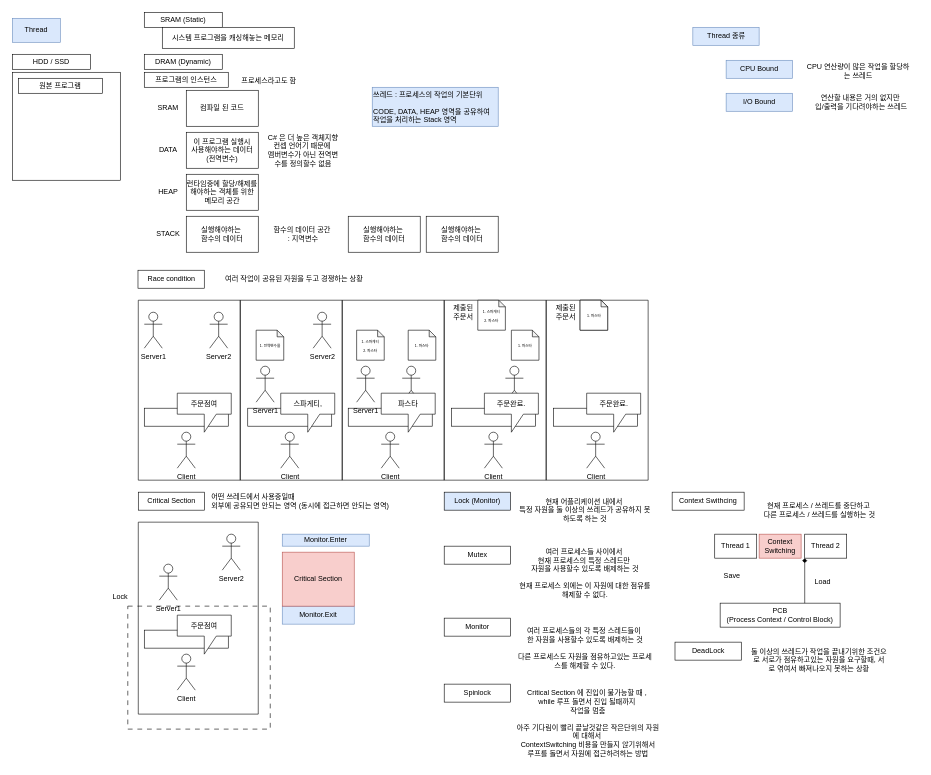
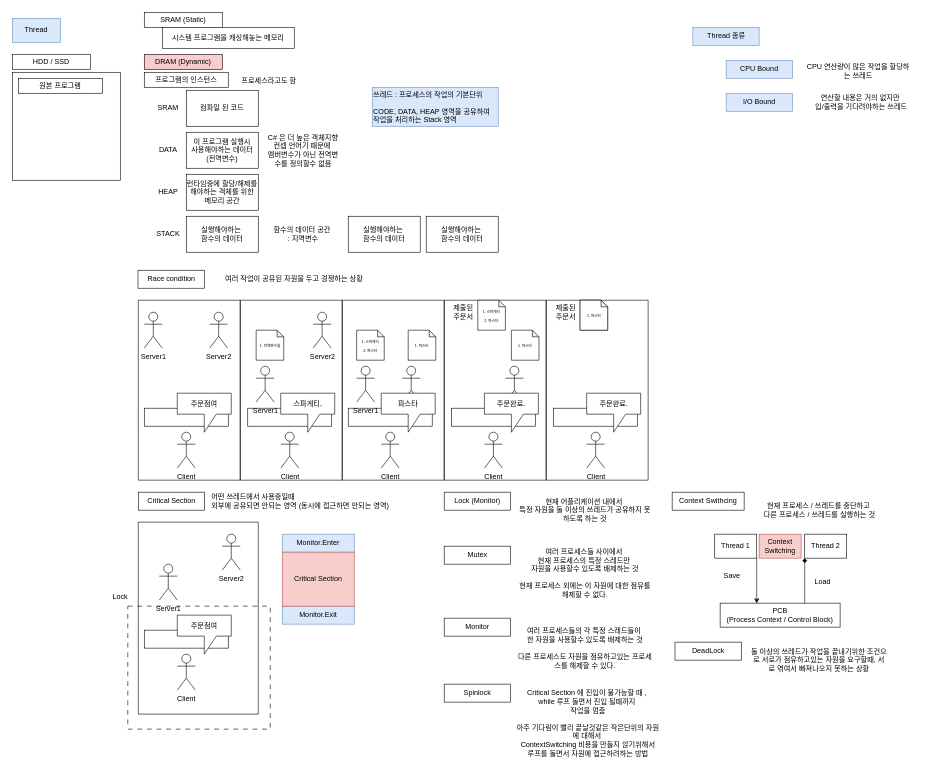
  <mxCell id="0" />
  <mxCell id="1" parent="0" />
  <mxCell id="2" value="Thread" style="rounded=0;whiteSpace=wrap;html=1;fillColor=#dae8fc;strokeColor=#6c8ebf;" vertex="1" parent="1"><mxGeometry x="20" y="30" width="80" height="40" as="geometry" /></mxCell>
  <mxCell id="3" value="컴파일 된 코드" style="rounded=0;whiteSpace=wrap;html=1;" vertex="1" parent="1"><mxGeometry x="310" y="150" width="120" height="60" as="geometry" /></mxCell>
  <mxCell id="4" value="이 프로그램 실행시&lt;div&gt;사용해야하는 데이터&lt;/div&gt;&lt;div&gt;(전역변수)&lt;/div&gt;" style="rounded=0;whiteSpace=wrap;html=1;" vertex="1" parent="1"><mxGeometry x="310" y="220" width="120" height="60" as="geometry" /></mxCell>
  <mxCell id="5" value="런타임중에 할당/해제를 해야하는 객체를 위한 메모리 공간" style="rounded=0;whiteSpace=wrap;html=1;" vertex="1" parent="1"><mxGeometry x="310" y="290" width="120" height="60" as="geometry" /></mxCell>
  <mxCell id="6" value="실행해야하는&amp;nbsp;&lt;div&gt;함수의 데이터&lt;/div&gt;" style="rounded=0;whiteSpace=wrap;html=1;" vertex="1" parent="1"><mxGeometry x="310" y="360" width="120" height="60" as="geometry" /></mxCell>
  <mxCell id="7" value="SRAM" style="text;html=1;align=center;verticalAlign=middle;whiteSpace=wrap;rounded=0;" vertex="1" parent="1"><mxGeometry x="250" y="165" width="60" height="30" as="geometry" /></mxCell>
  <mxCell id="8" value="DATA" style="text;html=1;align=center;verticalAlign=middle;whiteSpace=wrap;rounded=0;" vertex="1" parent="1"><mxGeometry x="250" y="235" width="60" height="30" as="geometry" /></mxCell>
  <mxCell id="9" value="HEAP" style="text;html=1;align=center;verticalAlign=middle;whiteSpace=wrap;rounded=0;" vertex="1" parent="1"><mxGeometry x="250" y="305" width="60" height="30" as="geometry" /></mxCell>
  <mxCell id="10" value="STACK" style="text;html=1;align=center;verticalAlign=middle;whiteSpace=wrap;rounded=0;" vertex="1" parent="1"><mxGeometry x="250" y="375" width="60" height="30" as="geometry" /></mxCell>
  <mxCell id="11" value="C# 은 더 높은 객체지향 컨셉 언어기 때문에&amp;nbsp;&lt;div&gt;멤버변수가 아닌 전역변수를 정의할수 없음&lt;/div&gt;" style="text;html=1;align=center;verticalAlign=middle;whiteSpace=wrap;rounded=0;" vertex="1" parent="1"><mxGeometry x="440" y="220" width="130" height="60" as="geometry" /></mxCell>
  <mxCell id="12" value="함수의 데이터 공간&amp;nbsp;&lt;div&gt;: 지역변수&lt;/div&gt;" style="text;html=1;align=center;verticalAlign=middle;whiteSpace=wrap;rounded=0;" vertex="1" parent="1"><mxGeometry x="440" y="360" width="130" height="60" as="geometry" /></mxCell>
  <mxCell id="13" value="프로그램의 인스턴스" style="rounded=0;whiteSpace=wrap;html=1;" vertex="1" parent="1"><mxGeometry x="240" y="120" width="140" height="25" as="geometry" /></mxCell>
  <mxCell id="14" value="" style="whiteSpace=wrap;html=1;aspect=fixed;" vertex="1" parent="1"><mxGeometry x="20" y="120" width="180" height="180" as="geometry" /></mxCell>
  <mxCell id="15" value="HDD / SSD" style="rounded=0;whiteSpace=wrap;html=1;" vertex="1" parent="1"><mxGeometry x="20" y="90" width="130" height="25" as="geometry" /></mxCell>
  <mxCell id="16" value="원본 프로그램" style="rounded=0;whiteSpace=wrap;html=1;" vertex="1" parent="1"><mxGeometry x="30" y="130" width="140" height="25" as="geometry" /></mxCell>
- <mxCell id="17" value="DRAM (Dynamic)" style="rounded=0;whiteSpace=wrap;html=1;" vertex="1" parent="1"><mxGeometry x="240" y="90" width="130" height="25" as="geometry" /></mxCell>
+ <mxCell id="17" value="DRAM (Dynamic)" style="rounded=0;whiteSpace=wrap;html=1;fillColor=#f8cecc;" vertex="1" parent="1"><mxGeometry x="240" y="90" width="130" height="25" as="geometry" /></mxCell>
  <mxCell id="18" value="SRAM (Static)" style="rounded=0;whiteSpace=wrap;html=1;" vertex="1" parent="1"><mxGeometry x="240" width="130" height="25" as="geometry" y="20" /></mxCell>
  <mxCell id="19" value="시스템 프로그램을 캐싱해놓는 메모리" style="rounded=0;whiteSpace=wrap;html=1;" vertex="1" parent="1"><mxGeometry x="270" y="45" width="220" height="35" as="geometry" /></mxCell>
  <mxCell id="20" value="프로세스라고도 함" style="text;html=1;align=center;verticalAlign=middle;whiteSpace=wrap;rounded=0;" vertex="1" parent="1"><mxGeometry x="380" y="120" width="136" height="30" as="geometry" /></mxCell>
  <mxCell id="21" value="실행해야하는&amp;nbsp;&lt;div&gt;함수의 데이터&lt;/div&gt;" style="rounded=0;whiteSpace=wrap;html=1;" vertex="1" parent="1"><mxGeometry x="580" y="360" width="120" height="60" as="geometry" /></mxCell>
  <mxCell id="22" value="실행해야하는&amp;nbsp;&lt;div&gt;함수의 데이터&lt;/div&gt;" style="rounded=0;whiteSpace=wrap;html=1;" vertex="1" parent="1"><mxGeometry x="710" y="360" width="120" height="60" as="geometry" /></mxCell>
  <mxCell id="23" value="쓰레드 : 프로세스의 작업의 기본단위&lt;div&gt;&lt;br&gt;&lt;/div&gt;&lt;div&gt;CODE, DATA, HEAP 영역을 공유하여&lt;/div&gt;&lt;div&gt;작업을 처리하는 Stack 영역&lt;/div&gt;" style="text;html=1;align=left;verticalAlign=middle;whiteSpace=wrap;rounded=0;fillColor=#dae8fc;strokeColor=#6c8ebf;" vertex="1" parent="1"><mxGeometry x="620" y="145" width="210" height="65" as="geometry" /></mxCell>
  <mxCell id="24" value="Race condition" style="rounded=0;whiteSpace=wrap;html=1;" vertex="1" parent="1"><mxGeometry x="229.5" y="450" width="110.5" height="30" as="geometry" /></mxCell>
  <mxCell id="25" value="여러 작업이 공유된 자원을 두고 경쟁하는 상황" style="text;html=1;align=center;verticalAlign=middle;whiteSpace=wrap;rounded=0;" vertex="1" parent="1"><mxGeometry x="350" y="450" width="280" height="30" as="geometry" /></mxCell>
  <mxCell id="26" value="" style="swimlane;startSize=0;" vertex="1" parent="1"><mxGeometry x="230" y="500" width="170" height="300" as="geometry" /></mxCell>
  <mxCell id="27" value="Client" style="shape=umlActor;verticalLabelPosition=bottom;verticalAlign=top;html=1;outlineConnect=0;" vertex="1" parent="26"><mxGeometry x="65" y="220" width="30" height="60" as="geometry" /></mxCell>
  <mxCell id="28" value="" style="rounded=0;whiteSpace=wrap;html=1;" vertex="1" parent="26"><mxGeometry x="10" y="180" width="140" height="30" as="geometry" /></mxCell>
  <mxCell id="29" value="주문점여" style="shape=callout;whiteSpace=wrap;html=1;perimeter=calloutPerimeter;" vertex="1" parent="26"><mxGeometry x="65" y="155" width="90" height="65" as="geometry" /></mxCell>
  <mxCell id="30" value="Server1" style="shape=umlActor;verticalLabelPosition=bottom;verticalAlign=top;html=1;outlineConnect=0;" vertex="1" parent="26"><mxGeometry x="10" y="20" width="30" height="60" as="geometry" /></mxCell>
  <mxCell id="31" value="Server2" style="shape=umlActor;verticalLabelPosition=bottom;verticalAlign=top;html=1;outlineConnect=0;" vertex="1" parent="26"><mxGeometry x="119" y="20" width="30" height="60" as="geometry" /></mxCell>
  <mxCell id="32" value="" style="swimlane;startSize=0;" vertex="1" parent="1"><mxGeometry x="400" y="500" width="170" height="300" as="geometry" /></mxCell>
  <mxCell id="33" value="Client" style="shape=umlActor;verticalLabelPosition=bottom;verticalAlign=top;html=1;outlineConnect=0;" vertex="1" parent="32"><mxGeometry x="67.5" y="220" width="30" height="60" as="geometry" /></mxCell>
  <mxCell id="34" value="" style="rounded=0;whiteSpace=wrap;html=1;" vertex="1" parent="32"><mxGeometry x="12.5" y="180" width="140" height="30" as="geometry" /></mxCell>
  <mxCell id="35" value="스파게티," style="shape=callout;whiteSpace=wrap;html=1;perimeter=calloutPerimeter;" vertex="1" parent="32"><mxGeometry x="67.5" y="155" width="90" height="65" as="geometry" /></mxCell>
  <mxCell id="36" value="Server1" style="shape=umlActor;verticalLabelPosition=bottom;verticalAlign=top;html=1;outlineConnect=0;" vertex="1" parent="32"><mxGeometry x="26.5" y="110" width="30" height="60" as="geometry" /></mxCell>
  <mxCell id="37" value="Server2" style="shape=umlActor;verticalLabelPosition=bottom;verticalAlign=top;html=1;outlineConnect=0;" vertex="1" parent="32"><mxGeometry x="121.5" y="20" width="30" height="60" as="geometry" /></mxCell>
  <mxCell id="38" value="&lt;font style=&quot;font-size: 6px;&quot;&gt;1. 전역변수를&lt;/font&gt;" style="shape=note;whiteSpace=wrap;html=1;backgroundOutline=1;darkOpacity=0.05;size=11;" vertex="1" parent="32"><mxGeometry x="26.5" y="50" width="46" height="50" as="geometry" /></mxCell>
  <mxCell id="39" value="" style="swimlane;startSize=0;" vertex="1" parent="1"><mxGeometry x="570" y="500" width="170" height="300" as="geometry" /></mxCell>
  <mxCell id="40" value="Server2" style="shape=umlActor;verticalLabelPosition=bottom;verticalAlign=top;html=1;outlineConnect=0;" vertex="1" parent="39"><mxGeometry x="100" y="110" width="30" height="60" as="geometry" /></mxCell>
  <mxCell id="41" value="Client" style="shape=umlActor;verticalLabelPosition=bottom;verticalAlign=top;html=1;outlineConnect=0;" vertex="1" parent="39"><mxGeometry x="65" y="220" width="30" height="60" as="geometry" /></mxCell>
  <mxCell id="42" value="" style="rounded=0;whiteSpace=wrap;html=1;" vertex="1" parent="39"><mxGeometry x="10" y="180" width="140" height="30" as="geometry" /></mxCell>
  <mxCell id="43" value="Server1" style="shape=umlActor;verticalLabelPosition=bottom;verticalAlign=top;html=1;outlineConnect=0;" vertex="1" parent="39"><mxGeometry x="24" y="110" width="30" height="60" as="geometry" /></mxCell>
  <mxCell id="44" value="파스타" style="shape=callout;whiteSpace=wrap;html=1;perimeter=calloutPerimeter;" vertex="1" parent="39"><mxGeometry x="65" y="155" width="90" height="65" as="geometry" /></mxCell>
  <mxCell id="45" value="&lt;font style=&quot;font-size: 6px;&quot;&gt;1. 스파게티&lt;/font&gt;&lt;div&gt;&lt;font style=&quot;font-size: 6px;&quot;&gt;2. 파스타&lt;/font&gt;&lt;/div&gt;" style="shape=note;whiteSpace=wrap;html=1;backgroundOutline=1;darkOpacity=0.05;size=11;" vertex="1" parent="39"><mxGeometry x="24" y="50" width="46" height="50" as="geometry" /></mxCell>
  <mxCell id="46" value="&lt;span style=&quot;font-size: 6px;&quot;&gt;1. 파스타&lt;/span&gt;" style="shape=note;whiteSpace=wrap;html=1;backgroundOutline=1;darkOpacity=0.05;size=11;" vertex="1" parent="39"><mxGeometry x="110" y="50" width="46" height="50" as="geometry" /></mxCell>
  <mxCell id="47" value="" style="swimlane;startSize=0;" vertex="1" parent="1"><mxGeometry x="740" y="500" width="170" height="300" as="geometry" /></mxCell>
  <mxCell id="48" value="Server2" style="shape=umlActor;verticalLabelPosition=bottom;verticalAlign=top;html=1;outlineConnect=0;" vertex="1" parent="47"><mxGeometry x="102" y="110" width="30" height="60" as="geometry" /></mxCell>
  <mxCell id="49" value="Client" style="shape=umlActor;verticalLabelPosition=bottom;verticalAlign=top;html=1;outlineConnect=0;" vertex="1" parent="47"><mxGeometry x="67" y="220" width="30" height="60" as="geometry" /></mxCell>
  <mxCell id="50" value="" style="rounded=0;whiteSpace=wrap;html=1;" vertex="1" parent="47"><mxGeometry x="12" y="180" width="140" height="30" as="geometry" /></mxCell>
  <mxCell id="51" value="주문완료." style="shape=callout;whiteSpace=wrap;html=1;perimeter=calloutPerimeter;" vertex="1" parent="47"><mxGeometry x="67" y="155" width="90" height="65" as="geometry" /></mxCell>
  <mxCell id="52" value="&lt;font style=&quot;font-size: 6px;&quot;&gt;1. 스파게티&lt;/font&gt;&lt;div&gt;&lt;font style=&quot;font-size: 6px;&quot;&gt;2. 파스타&lt;/font&gt;&lt;/div&gt;" style="shape=note;whiteSpace=wrap;html=1;backgroundOutline=1;darkOpacity=0.05;size=11;" vertex="1" parent="47"><mxGeometry x="56" width="46" height="50" as="geometry" /></mxCell>
  <mxCell id="53" value="&lt;span style=&quot;font-size: 6px;&quot;&gt;1. 파스타&lt;/span&gt;" style="shape=note;whiteSpace=wrap;html=1;backgroundOutline=1;darkOpacity=0.05;size=11;" vertex="1" parent="47"><mxGeometry x="112" y="50" width="46" height="50" as="geometry" /></mxCell>
  <mxCell id="54" value="제출된주문서" style="text;html=1;align=center;verticalAlign=middle;whiteSpace=wrap;rounded=0;fillColor=default;" vertex="1" parent="47"><mxGeometry x="12" y="10" width="40" height="20" as="geometry" /></mxCell>
  <mxCell id="55" value="" style="swimlane;startSize=0;" vertex="1" parent="1"><mxGeometry x="910" y="500" width="170" height="300" as="geometry" /></mxCell>
  <mxCell id="56" value="Client" style="shape=umlActor;verticalLabelPosition=bottom;verticalAlign=top;html=1;outlineConnect=0;" vertex="1" parent="55"><mxGeometry x="67.5" y="220" width="30" height="60" as="geometry" /></mxCell>
  <mxCell id="57" value="" style="rounded=0;whiteSpace=wrap;html=1;" vertex="1" parent="55"><mxGeometry x="12.5" y="180" width="140" height="30" as="geometry" /></mxCell>
  <mxCell id="58" value="주문완료." style="shape=callout;whiteSpace=wrap;html=1;perimeter=calloutPerimeter;" vertex="1" parent="55"><mxGeometry x="67.5" y="155" width="90" height="65" as="geometry" /></mxCell>
  <mxCell id="59" value="&lt;font style=&quot;font-size: 6px;&quot;&gt;1. 스파게티&lt;/font&gt;&lt;div&gt;&lt;font style=&quot;font-size: 6px;&quot;&gt;2. 파스타&lt;/font&gt;&lt;/div&gt;" style="shape=note;whiteSpace=wrap;html=1;backgroundOutline=1;darkOpacity=0.05;size=11;" vertex="1" parent="55"><mxGeometry x="56.5" width="46" height="50" as="geometry" /></mxCell>
  <mxCell id="60" value="&lt;span style=&quot;font-size: 6px;&quot;&gt;1. 파스타&lt;/span&gt;" style="shape=note;whiteSpace=wrap;html=1;backgroundOutline=1;darkOpacity=0.05;size=11;" vertex="1" parent="55"><mxGeometry x="56.5" width="46" height="50" as="geometry" /></mxCell>
  <mxCell id="61" value="제출된주문서" style="text;html=1;align=center;verticalAlign=middle;whiteSpace=wrap;rounded=0;fillColor=default;" vertex="1" parent="55"><mxGeometry x="12.5" y="10" width="40" height="20" as="geometry" /></mxCell>
  <mxCell id="62" value="" style="swimlane;startSize=0;" vertex="1" parent="1"><mxGeometry x="230" y="870" width="200" height="320" as="geometry" /></mxCell>
  <mxCell id="63" value="Client" style="shape=umlActor;verticalLabelPosition=bottom;verticalAlign=top;html=1;outlineConnect=0;" vertex="1" parent="62"><mxGeometry x="65" y="220" width="30" height="60" as="geometry" /></mxCell>
  <mxCell id="64" value="" style="rounded=0;whiteSpace=wrap;html=1;" vertex="1" parent="62"><mxGeometry x="10" y="180" width="140" height="30" as="geometry" /></mxCell>
  <mxCell id="65" value="주문점여" style="shape=callout;whiteSpace=wrap;html=1;perimeter=calloutPerimeter;" vertex="1" parent="62"><mxGeometry x="65" y="155" width="90" height="65" as="geometry" /></mxCell>
  <mxCell id="66" value="Server1" style="shape=umlActor;verticalLabelPosition=bottom;verticalAlign=top;html=1;outlineConnect=0;" vertex="1" parent="62"><mxGeometry x="35" y="70" width="30" height="60" as="geometry" /></mxCell>
  <mxCell id="67" value="Server2" style="shape=umlActor;verticalLabelPosition=bottom;verticalAlign=top;html=1;outlineConnect=0;" vertex="1" parent="62"><mxGeometry x="140" y="20" width="30" height="60" as="geometry" /></mxCell>
  <mxCell id="68" value="" style="rounded=0;whiteSpace=wrap;html=1;dashed=1;dashPattern=8 8;fillColor=none;" vertex="1" parent="1"><mxGeometry x="212.5" y="1010" width="237.5" height="205" as="geometry" /></mxCell>
  <mxCell id="69" value="Lock" style="text;html=1;align=center;verticalAlign=middle;whiteSpace=wrap;rounded=0;" vertex="1" parent="1"><mxGeometry x="169.5" y="980" width="60" height="30" as="geometry" /></mxCell>
  <mxCell id="70" value="Critical Section" style="rounded=0;whiteSpace=wrap;html=1;" vertex="1" parent="1"><mxGeometry x="230" y="820" width="110.5" height="30" as="geometry" /></mxCell>
- <mxCell id="71" value="Monitor.Enter" style="rounded=0;whiteSpace=wrap;html=1;fillColor=#dae8fc;strokeColor=#6c8ebf;" vertex="1" parent="1"><mxGeometry x="470" y="890" width="145" height="20" as="geometry" /></mxCell>
+ <mxCell id="71" value="Monitor.Enter" style="rounded=0;whiteSpace=wrap;html=1;fillColor=#dae8fc;strokeColor=#6c8ebf;" vertex="1" parent="1"><mxGeometry x="470" y="890" width="120" height="30" as="geometry" /></mxCell>
  <mxCell id="72" value="어떤 쓰레드에서 사용중일때&amp;nbsp;&lt;div&gt;외부에 공유되면 안되는 영역 (동시에 접근하면 안되는 영역)&lt;/div&gt;" style="text;html=1;align=left;verticalAlign=middle;whiteSpace=wrap;rounded=0;" vertex="1" parent="1"><mxGeometry x="350" y="820" width="360" height="30" as="geometry" /></mxCell>
  <mxCell id="73" value="Monitor.Exit" style="rounded=0;whiteSpace=wrap;html=1;fillColor=#dae8fc;strokeColor=#6c8ebf;" vertex="1" parent="1"><mxGeometry x="470" y="1010" width="120" height="30" as="geometry" /></mxCell>
  <mxCell id="74" value="Critical Section" style="rounded=0;whiteSpace=wrap;html=1;fillColor=#f8cecc;strokeColor=#b85450;" vertex="1" parent="1"><mxGeometry x="470" y="920" width="120" height="90" as="geometry" /></mxCell>
- <mxCell id="75" value="Lock (Monitor)" style="rounded=0;whiteSpace=wrap;html=1;fillColor=#dae8fc;" vertex="1" parent="1"><mxGeometry x="740" y="820" width="110.5" height="30" as="geometry" /></mxCell>
+ <mxCell id="75" value="Lock (Monitor)" style="rounded=0;whiteSpace=wrap;html=1;" vertex="1" parent="1"><mxGeometry x="740" y="820" width="110.5" height="30" as="geometry" /></mxCell>
  <mxCell id="76" value="Mutex" style="rounded=0;whiteSpace=wrap;html=1;" vertex="1" parent="1"><mxGeometry x="740" y="910" width="110.5" height="30" as="geometry" /></mxCell>
  <mxCell id="77" value="Monitor" style="rounded=0;whiteSpace=wrap;html=1;" vertex="1" parent="1"><mxGeometry x="740" y="1030" width="110.5" height="30" as="geometry" /></mxCell>
  <mxCell id="78" value="Spinlock" style="rounded=0;whiteSpace=wrap;html=1;" vertex="1" parent="1"><mxGeometry x="740" y="1140" width="110.5" height="30" as="geometry" /></mxCell>
  <mxCell id="79" value="현재 어플리케이션 내에서&amp;nbsp;&lt;div&gt;특정 자원을 둘 이상의 쓰레드가 공유하지 못하도록 하는 것&lt;/div&gt;" style="text;html=1;align=center;verticalAlign=middle;whiteSpace=wrap;rounded=0;" vertex="1" parent="1"><mxGeometry x="860" y="820" width="230" height="60" as="geometry" /></mxCell>
  <mxCell id="80" value="여러 프로세스들 사이에서&amp;nbsp;&lt;div&gt;현재 프로세스의 특정 스레드만&amp;nbsp;&lt;/div&gt;&lt;div&gt;자원을 사용할수 있도록 배제하는 것&lt;/div&gt;&lt;div&gt;&lt;br&gt;&lt;/div&gt;&lt;div&gt;현재 프로세스 외에는 이 자원에 대한 점유를 해제할 수 없다.&lt;/div&gt;" style="text;html=1;align=center;verticalAlign=middle;whiteSpace=wrap;rounded=0;" vertex="1" parent="1"><mxGeometry x="860" y="910" width="230" height="90" as="geometry" /></mxCell>
  <mxCell id="81" value="여러 프로세스들의 각 특정 스레드들이&amp;nbsp;&lt;br&gt;&lt;div&gt;한 자원을 사용할수 있도록 배제하는 것&lt;/div&gt;&lt;div&gt;&lt;br&gt;&lt;/div&gt;&lt;div&gt;다른 프로세스도 자원을 점유하고있는 프로세스를 해제할 수 있다.&lt;/div&gt;" style="text;html=1;align=center;verticalAlign=middle;whiteSpace=wrap;rounded=0;" vertex="1" parent="1"><mxGeometry x="860" y="1030" width="230" height="100" as="geometry" /></mxCell>
  <mxCell id="82" value="Critical Section 에 진입이 불가능할 때 ,&amp;nbsp;&lt;div&gt;while 루프 돌면서 진입 될때까지&amp;nbsp;&lt;/div&gt;&lt;div&gt;작업을 멈춤&lt;/div&gt;&lt;div&gt;&lt;br&gt;&lt;/div&gt;&lt;div&gt;아주 기다림이 빨리 끝날것같은 작은단위의 자원에 대해서&amp;nbsp;&lt;/div&gt;&lt;div&gt;ContextSwitching 비용을 만들지 않기위해서 루프를 돌면서 자원에 접근하려하는 방법&lt;/div&gt;" style="text;html=1;align=center;verticalAlign=middle;whiteSpace=wrap;rounded=0;" vertex="1" parent="1"><mxGeometry x="860" y="1140" width="240" height="130" as="geometry" /></mxCell>
  <mxCell id="83" value="Context Swithcing" style="rounded=0;whiteSpace=wrap;html=1;" vertex="1" parent="1"><mxGeometry x="1120" y="820" width="120" height="30" as="geometry" /></mxCell>
  <mxCell id="84" value="현재 프로세스 / 쓰레드를 중단하고&amp;nbsp;&lt;div&gt;다른 프로세스 / 쓰레드를 실행하는 것&lt;/div&gt;" style="text;html=1;align=center;verticalAlign=middle;whiteSpace=wrap;rounded=0;" vertex="1" parent="1"><mxGeometry x="1251" y="820" width="230" height="60" as="geometry" /></mxCell>
  <mxCell id="85" value="Thread 1" style="rounded=0;whiteSpace=wrap;html=1;" vertex="1" parent="1"><mxGeometry x="1191" y="890" width="70" height="40" as="geometry" /></mxCell>
  <mxCell id="86" value="Thread 2" style="rounded=0;whiteSpace=wrap;html=1;" vertex="1" parent="1"><mxGeometry x="1341" y="890" width="70" height="40" as="geometry" /></mxCell>
  <mxCell id="87" value="PCB&lt;div&gt;(Process Context / Control Block)&lt;/div&gt;" style="rounded=0;whiteSpace=wrap;html=1;" vertex="1" parent="1"><mxGeometry x="1200" y="1005" width="200" height="40" as="geometry" /></mxCell>
+ <mxCell id="88" value="" style="endArrow=classic;html=1;rounded=0;exitX=1;exitY=1;exitDx=0;exitDy=0;entryX=0.305;entryY=0.014;entryDx=0;entryDy=0;entryPerimeter=0;" edge="1" parent="1" source="85" target="87"><mxGeometry width="50" height="50" relative="1" as="geometry"><mxPoint x="1120" y="1005" as="sourcePoint" /><mxPoint x="1170" y="955" as="targetPoint" /></mxGeometry></mxCell>
  <mxCell id="89" value="Save" style="text;html=1;align=center;verticalAlign=middle;whiteSpace=wrap;rounded=0;" vertex="1" parent="1"><mxGeometry x="1190" y="945" width="60" height="30" as="geometry" /></mxCell>
  <mxCell id="90" value="" style="endArrow=diamond;html=1;rounded=0;exitX=0.705;exitY=0;exitDx=0;exitDy=0;entryX=0;entryY=1;entryDx=0;entryDy=0;exitPerimeter=0;" edge="1" parent="1" source="87" target="86"><mxGeometry width="50" height="50" relative="1" as="geometry"><mxPoint x="1271" y="940" as="sourcePoint" /><mxPoint x="1271" y="1016" as="targetPoint" /></mxGeometry></mxCell>
  <mxCell id="91" value="Load" style="text;html=1;align=center;verticalAlign=middle;whiteSpace=wrap;rounded=0;" vertex="1" parent="1"><mxGeometry x="1341" y="955" width="60" height="30" as="geometry" /></mxCell>
  <mxCell id="92" value="Context&lt;div&gt;Switching&lt;/div&gt;" style="rounded=0;whiteSpace=wrap;html=1;fillColor=#f8cecc;strokeColor=#b85450;" vertex="1" parent="1"><mxGeometry x="1265" y="890" width="70" height="40" as="geometry" /></mxCell>
  <mxCell id="93" value="DeadLock" style="rounded=0;whiteSpace=wrap;html=1;" vertex="1" parent="1"><mxGeometry x="1124.75" y="1070" width="110.5" height="30" as="geometry" /></mxCell>
  <mxCell id="94" value="둘 이상의 쓰레드가 작업을 끝내기위한 조건으로 서로가 점유하고있는 자원을 요구할때, 서로 엮여서 빠져나오지 못하는 상황" style="text;html=1;align=center;verticalAlign=middle;whiteSpace=wrap;rounded=0;" vertex="1" parent="1"><mxGeometry x="1250" y="1070" width="230" height="60" as="geometry" /></mxCell>
  <mxCell id="95" value="Thread 종류" style="rounded=0;whiteSpace=wrap;html=1;fillColor=#dae8fc;strokeColor=#6c8ebf;" vertex="1" parent="1"><mxGeometry x="1154.5" y="45" width="110.5" height="30" as="geometry" /></mxCell>
  <mxCell id="96" value="CPU Bound" style="rounded=0;whiteSpace=wrap;html=1;fillColor=#dae8fc;strokeColor=#6c8ebf;" vertex="1" parent="1"><mxGeometry x="1210" y="100" width="110.5" height="30" as="geometry" /></mxCell>
  <mxCell id="97" value="I/O Bound" style="rounded=0;whiteSpace=wrap;html=1;fillColor=#dae8fc;strokeColor=#6c8ebf;" vertex="1" parent="1"><mxGeometry x="1210" y="155" width="110.5" height="30" as="geometry" /></mxCell>
  <mxCell id="98" value="CPU 연산량이 많은 작업을 할당하는 쓰레드" style="text;html=1;align=center;verticalAlign=middle;whiteSpace=wrap;rounded=0;" vertex="1" parent="1"><mxGeometry x="1341" y="100" width="179" height="35" as="geometry" /></mxCell>
  <mxCell id="99" value="연산할 내용은 거의 없지만&amp;nbsp;&lt;div&gt;입/출력을 기다려야하는 쓰레드&lt;/div&gt;" style="text;html=1;align=center;verticalAlign=middle;whiteSpace=wrap;rounded=0;" vertex="1" parent="1"><mxGeometry x="1341" y="152.5" width="189" height="35" as="geometry" /></mxCell>
